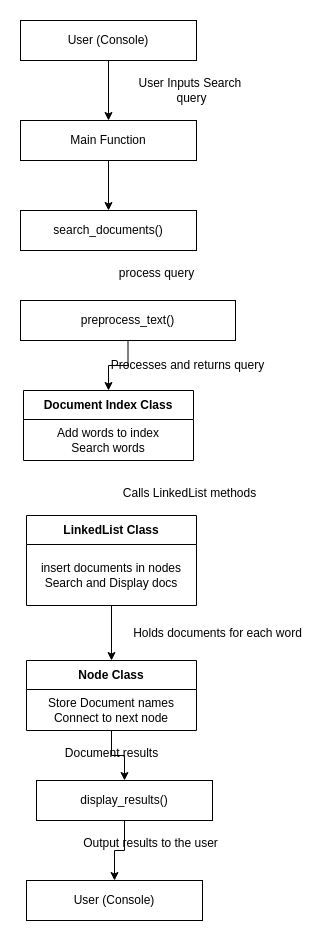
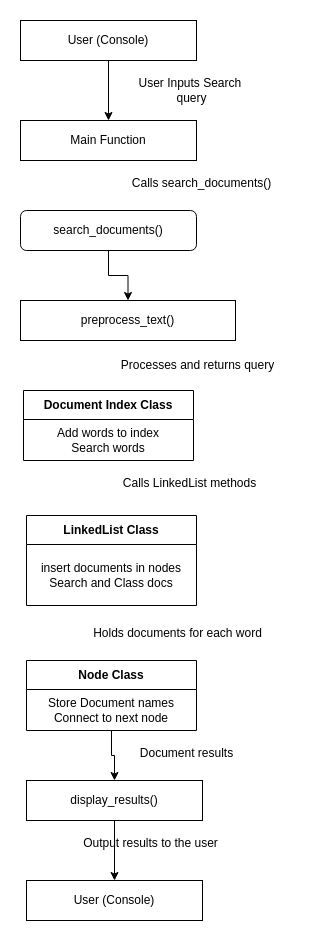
  <mxCell id="0" />
  <mxCell id="1" parent="0" />
  <mxCell id="2" style="edgeStyle=orthogonalEdgeStyle;rounded=0;orthogonalLoop=1;jettySize=auto;html=1;exitX=0.5;exitY=1;exitDx=0;exitDy=0;entryX=0.5;entryY=0;entryDx=0;entryDy=0;" edge="1" parent="1" source="3" target="5"><mxGeometry relative="1" as="geometry" /></mxCell>
  <mxCell id="3" value="User (Console)" style="rounded=0;whiteSpace=wrap;html=1;" vertex="1" parent="1"><mxGeometry x="20" y="20" width="176" height="40" as="geometry" /></mxCell>
- <mxCell id="4" style="edgeStyle=orthogonalEdgeStyle;rounded=0;orthogonalLoop=1;jettySize=auto;html=1;exitX=0.5;exitY=1;exitDx=0;exitDy=0;" edge="1" parent="1" source="5" target="7"><mxGeometry relative="1" as="geometry" /></mxCell>
  <mxCell id="5" value="Main Function" style="rounded=0;whiteSpace=wrap;html=1;" vertex="1" parent="1"><mxGeometry x="20" y="120" width="176" height="40" as="geometry" /></mxCell>
- <mxCell id="7" value="search_documents()" style="rounded=0;whiteSpace=wrap;html=1;" vertex="1" parent="1"><mxGeometry x="20" y="210" width="176" height="40" as="geometry" /></mxCell>
- <mxCell id="8" style="edgeStyle=orthogonalEdgeStyle;rounded=0;orthogonalLoop=1;jettySize=auto;html=1;exitX=0.5;exitY=1;exitDx=0;exitDy=0;" edge="1" parent="1" source="9" target="10"><mxGeometry relative="1" as="geometry" /></mxCell>
+ <mxCell id="6" style="edgeStyle=orthogonalEdgeStyle;rounded=0;orthogonalLoop=1;jettySize=auto;html=1;exitX=0.5;exitY=1;exitDx=0;exitDy=0;entryX=0.5;entryY=0;entryDx=0;entryDy=0;" edge="1" parent="1" source="7" target="9"><mxGeometry relative="1" as="geometry" /></mxCell>
+ <mxCell id="7" value="search_documents()" style="whiteSpace=wrap;html=1;rounded=1;" vertex="1" parent="1"><mxGeometry x="20" y="210" width="176" height="40" as="geometry" /></mxCell>
  <mxCell id="9" value="preprocess_text()" style="rounded=0;whiteSpace=wrap;html=1;" vertex="1" parent="1"><mxGeometry x="20" y="300" width="215" height="40" as="geometry" /></mxCell>
  <mxCell id="10" value="Document Index Class" style="swimlane;fontStyle=1;align=center;verticalAlign=middle;childLayout=stackLayout;horizontal=1;startSize=29;horizontalStack=0;resizeParent=1;resizeParentMax=0;resizeLast=0;collapsible=0;marginBottom=0;html=1;whiteSpace=wrap;" vertex="1" parent="1"><mxGeometry x="23" y="390" width="170" height="70" as="geometry" /></mxCell>
  <mxCell id="11" value="Add words to index&lt;br&gt;&lt;div&gt;Search words&lt;/div&gt;" style="text;html=1;strokeColor=none;fillColor=none;align=center;verticalAlign=middle;spacingLeft=4;spacingRight=4;overflow=hidden;rotatable=0;points=[[0,0.5],[1,0.5]];portConstraint=eastwest;whiteSpace=wrap;" vertex="1" parent="10"><mxGeometry y="29" width="170" height="41" as="geometry" /></mxCell>
- <mxCell id="12" style="edgeStyle=orthogonalEdgeStyle;rounded=0;orthogonalLoop=1;jettySize=auto;html=1;entryX=0.5;entryY=0;entryDx=0;entryDy=0;" edge="1" parent="1" source="13" target="16"><mxGeometry relative="1" as="geometry" /></mxCell>
  <mxCell id="13" value="LinkedList Class" style="swimlane;fontStyle=1;align=center;verticalAlign=middle;childLayout=stackLayout;horizontal=1;startSize=29;horizontalStack=0;resizeParent=1;resizeParentMax=0;resizeLast=0;collapsible=0;marginBottom=0;html=1;whiteSpace=wrap;" vertex="1" parent="1"><mxGeometry x="26" y="515" width="170" height="90" as="geometry" /></mxCell>
- <mxCell id="14" value="insert documents in nodes&lt;br&gt;&lt;div&gt;Search and Display docs&lt;/div&gt;" style="text;html=1;strokeColor=none;fillColor=none;align=center;verticalAlign=middle;spacingLeft=4;spacingRight=4;overflow=hidden;rotatable=0;points=[[0,0.5],[1,0.5]];portConstraint=eastwest;whiteSpace=wrap;" vertex="1" parent="13"><mxGeometry y="29" width="170" height="61" as="geometry" /></mxCell>
+ <mxCell id="14" value="insert documents in nodes&lt;br&gt;&lt;div&gt;Search and Class docs&lt;/div&gt;" style="text;html=1;strokeColor=none;fillColor=none;align=center;verticalAlign=middle;spacingLeft=4;spacingRight=4;overflow=hidden;rotatable=0;points=[[0,0.5],[1,0.5]];portConstraint=eastwest;whiteSpace=wrap;" vertex="1" parent="13"><mxGeometry y="29" width="170" height="61" as="geometry" /></mxCell>
  <mxCell id="15" style="edgeStyle=orthogonalEdgeStyle;rounded=0;orthogonalLoop=1;jettySize=auto;html=1;entryX=0.5;entryY=0;entryDx=0;entryDy=0;" edge="1" parent="1" source="16" target="19"><mxGeometry relative="1" as="geometry" /></mxCell>
  <mxCell id="16" value="Node Class" style="swimlane;fontStyle=1;align=center;verticalAlign=middle;childLayout=stackLayout;horizontal=1;startSize=29;horizontalStack=0;resizeParent=1;resizeParentMax=0;resizeLast=0;collapsible=0;marginBottom=0;html=1;whiteSpace=wrap;" vertex="1" parent="1"><mxGeometry x="26" y="660" width="170" height="70" as="geometry" /></mxCell>
  <mxCell id="17" value="Store Document names&lt;br&gt;&lt;div&gt;Connect to next node&lt;/div&gt;" style="text;html=1;strokeColor=none;fillColor=none;align=center;verticalAlign=middle;spacingLeft=4;spacingRight=4;overflow=hidden;rotatable=0;points=[[0,0.5],[1,0.5]];portConstraint=eastwest;whiteSpace=wrap;" vertex="1" parent="16"><mxGeometry y="29" width="170" height="41" as="geometry" /></mxCell>
  <mxCell id="18" style="edgeStyle=orthogonalEdgeStyle;rounded=0;orthogonalLoop=1;jettySize=auto;html=1;" edge="1" parent="1" source="19" target="20"><mxGeometry relative="1" as="geometry" /></mxCell>
- <mxCell id="19" value="display_results()" style="rounded=0;whiteSpace=wrap;html=1;" vertex="1" parent="1"><mxGeometry x="36" y="780" width="176" height="40" as="geometry" /></mxCell>
+ <mxCell id="19" value="display_results()" style="rounded=0;whiteSpace=wrap;html=1;" vertex="1" parent="1"><mxGeometry x="26" y="780" width="176" height="40" as="geometry" /></mxCell>
  <mxCell id="20" value="User (Console)" style="rounded=0;whiteSpace=wrap;html=1;" vertex="1" parent="1"><mxGeometry x="26" y="880" width="176" height="40" as="geometry" /></mxCell>
  <mxCell id="21" value="User Inputs Search&amp;nbsp;&lt;div&gt;query&lt;/div&gt;" style="text;html=1;align=center;verticalAlign=middle;resizable=0;points=[];autosize=1;strokeColor=none;fillColor=none;" vertex="1" parent="1"><mxGeometry x="126" y="70" width="130" height="40" as="geometry" /></mxCell>
- <mxCell id="23" value="process query" style="text;html=1;align=center;verticalAlign=middle;resizable=0;points=[];autosize=1;strokeColor=none;fillColor=none;" vertex="1" parent="1"><mxGeometry x="106" y="258" width="100" height="30" as="geometry" /></mxCell>
- <mxCell id="24" value="Processes and returns query" style="text;html=1;align=center;verticalAlign=middle;resizable=0;points=[];autosize=1;strokeColor=none;fillColor=none;" vertex="1" parent="1"><mxGeometry x="97" y="350" width="180" height="30" as="geometry" /></mxCell>
- <mxCell id="25" value="Calls LinkedList methods" style="text;html=1;align=center;verticalAlign=middle;resizable=0;points=[];autosize=1;strokeColor=none;fillColor=none;" vertex="1" parent="1"><mxGeometry x="109" y="478" width="160" height="30" as="geometry" /></mxCell>
- <mxCell id="26" value="Holds documents for each word" style="text;html=1;align=center;verticalAlign=middle;resizable=0;points=[];autosize=1;strokeColor=none;fillColor=none;" vertex="1" parent="1"><mxGeometry x="122" y="618" width="190" height="30" as="geometry" /></mxCell>
- <mxCell id="27" value="Document results" style="text;html=1;align=center;verticalAlign=middle;resizable=0;points=[];autosize=1;strokeColor=none;fillColor=none;" vertex="1" parent="1"><mxGeometry x="51" y="738" width="120" height="30" as="geometry" /></mxCell>
+ <mxCell id="22" value="Calls search_documents()" style="text;html=1;align=center;verticalAlign=middle;resizable=0;points=[];autosize=1;strokeColor=none;fillColor=none;" vertex="1" parent="1"><mxGeometry x="121" y="168" width="160" height="30" as="geometry" /></mxCell>
+ <mxCell id="24" value="Processes and returns query" style="text;html=1;align=center;verticalAlign=middle;resizable=0;points=[];autosize=1;strokeColor=none;fillColor=none;" vertex="1" parent="1"><mxGeometry x="107" y="350" width="180" height="30" as="geometry" /></mxCell>
+ <mxCell id="25" value="Calls LinkedList methods" style="text;html=1;align=center;verticalAlign=middle;resizable=0;points=[];autosize=1;strokeColor=none;fillColor=none;" vertex="1" parent="1"><mxGeometry x="109" y="468" width="160" height="30" as="geometry" /></mxCell>
+ <mxCell id="26" value="Holds documents for each word" style="text;html=1;align=center;verticalAlign=middle;resizable=0;points=[];autosize=1;strokeColor=none;fillColor=none;" vertex="1" parent="1"><mxGeometry x="82" y="618" width="190" height="30" as="geometry" /></mxCell>
+ <mxCell id="27" value="Document results" style="text;html=1;align=center;verticalAlign=middle;resizable=0;points=[];autosize=1;strokeColor=none;fillColor=none;" vertex="1" parent="1"><mxGeometry x="126" y="738" width="120" height="30" as="geometry" /></mxCell>
  <mxCell id="28" value="Output results to the user" style="text;html=1;align=center;verticalAlign=middle;resizable=0;points=[];autosize=1;strokeColor=none;fillColor=none;" vertex="1" parent="1"><mxGeometry x="70" y="828" width="160" height="30" as="geometry" /></mxCell>
